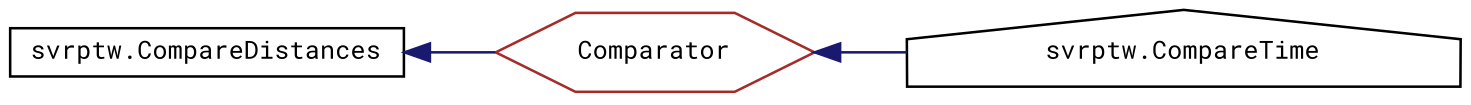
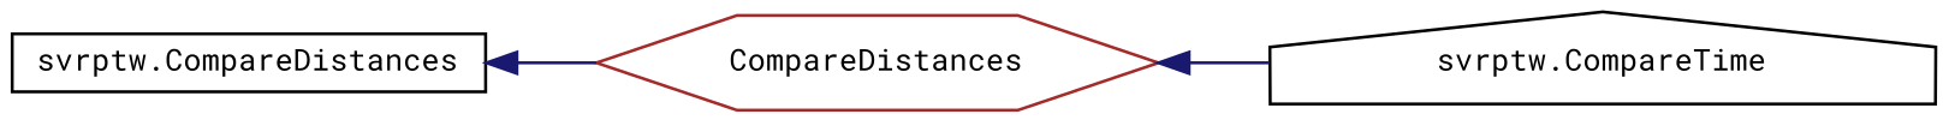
  digraph {
    fontname="Roboto Mono"
    rankdir=LR
    node [color=black fillcolor=white fontname="Roboto Mono" fontsize=10 style=filled]
    edge [color=midnightblue dir=back fontname="Roboto Mono" fontsize=10 labelfontname=Helvetica labelfontsize=10 style=solid]
-   n1 [color=brown height=0.2 label=Comparator shape=hexagon width=0.4]
+   n1 [color=brown height=0.2 label=CompareDistances shape=hexagon width=0.4]
    n2 [height=0.2 label="svrptw.CompareTime" shape=house width=0.4]
    n3 [height=0.2 label="svrptw.CompareDistances" shape=box width=0.4]
    n1 -> n2
    n3 -> n1
  }
